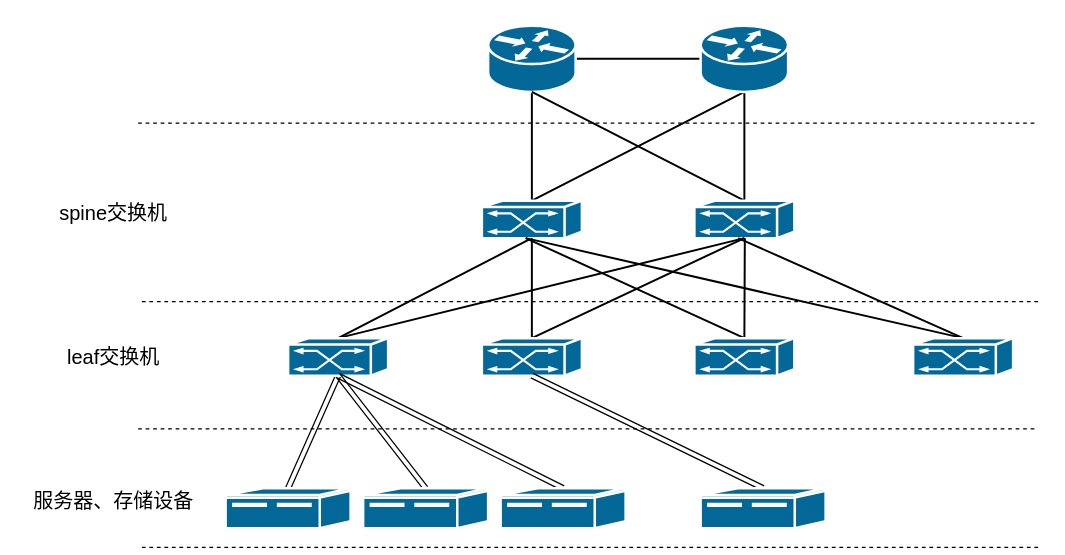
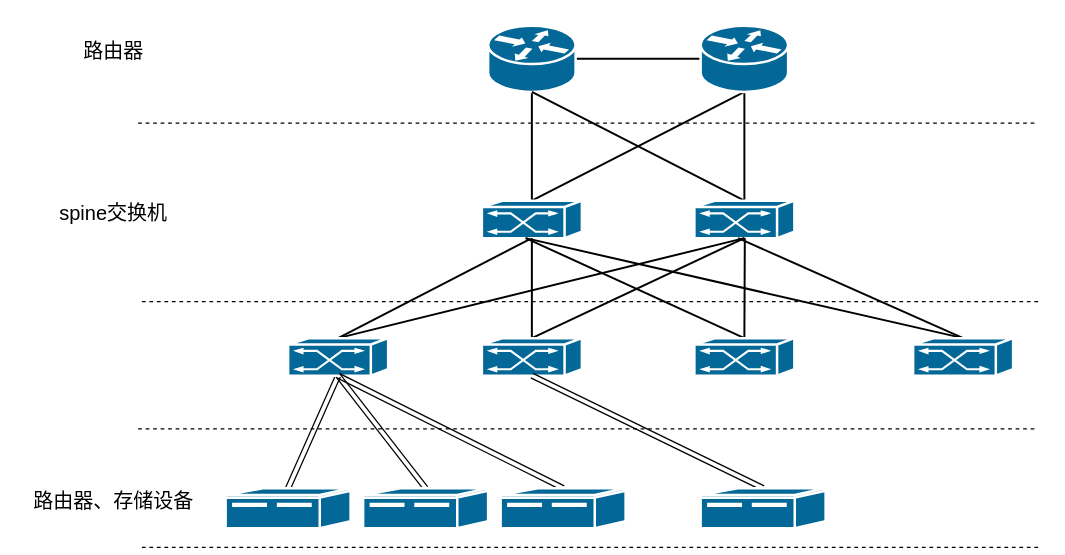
  <mxCell id="0" />
  <mxCell id="1" parent="0" />
  <mxCell id="2" style="edgeStyle=none;rounded=0;orthogonalLoop=1;jettySize=auto;html=1;exitX=1;exitY=0.5;exitDx=0;exitDy=0;exitPerimeter=0;entryX=0;entryY=0.5;entryDx=0;entryDy=0;entryPerimeter=0;shape=link;width=0.588;" edge="1" parent="1" source="4" target="13"><mxGeometry relative="1" as="geometry" /></mxCell>
  <mxCell id="3" style="edgeStyle=none;shape=link;rounded=0;orthogonalLoop=1;jettySize=auto;html=1;exitX=0.5;exitY=1;exitDx=0;exitDy=0;exitPerimeter=0;width=-0.588;" edge="1" parent="1" source="4" target="9"><mxGeometry relative="1" as="geometry" /></mxCell>
  <mxCell id="4" value="" style="shape=mxgraph.cisco.routers.router;sketch=0;html=1;pointerEvents=1;dashed=0;fillColor=#036897;strokeColor=#ffffff;strokeWidth=2;verticalLabelPosition=bottom;verticalAlign=top;align=center;outlineConnect=0;" vertex="1" parent="1"><mxGeometry x="390" y="20" width="70" height="53" as="geometry" /></mxCell>
  <mxCell id="5" style="edgeStyle=none;shape=link;rounded=0;orthogonalLoop=1;jettySize=auto;html=1;exitX=0.5;exitY=0;exitDx=0;exitDy=0;exitPerimeter=0;" edge="1" parent="1" source="6"><mxGeometry relative="1" as="geometry"><mxPoint x="270" y="300" as="targetPoint" /></mxGeometry></mxCell>
  <mxCell id="6" value="" style="shape=mxgraph.cisco.computers_and_peripherals.ibm_mini_as400;sketch=0;html=1;pointerEvents=1;dashed=0;fillColor=#036897;strokeColor=#ffffff;strokeWidth=2;verticalLabelPosition=bottom;verticalAlign=top;align=center;outlineConnect=0;" vertex="1" parent="1"><mxGeometry x="180" y="390" width="100" height="32" as="geometry" /></mxCell>
  <mxCell id="7" style="edgeStyle=none;shape=link;rounded=0;orthogonalLoop=1;jettySize=auto;html=1;exitX=0.5;exitY=0;exitDx=0;exitDy=0;exitPerimeter=0;entryX=0.5;entryY=1;entryDx=0;entryDy=0;entryPerimeter=0;width=0.588;" edge="1" parent="1" source="9" target="13"><mxGeometry relative="1" as="geometry" /></mxCell>
  <mxCell id="8" style="edgeStyle=none;shape=link;rounded=0;orthogonalLoop=1;jettySize=auto;html=1;exitX=0.5;exitY=1;exitDx=0;exitDy=0;exitPerimeter=0;entryX=0.5;entryY=0;entryDx=0;entryDy=0;entryPerimeter=0;width=0.588;" edge="1" parent="1" source="9" target="15"><mxGeometry relative="1" as="geometry" /></mxCell>
  <mxCell id="9" value="" style="shape=mxgraph.cisco.switches.atm_switch;sketch=0;html=1;pointerEvents=1;dashed=0;fillColor=#036897;strokeColor=#ffffff;strokeWidth=2;verticalLabelPosition=bottom;verticalAlign=top;align=center;outlineConnect=0;" vertex="1" parent="1"><mxGeometry x="385" y="160" width="80" height="30" as="geometry" /></mxCell>
  <mxCell id="10" style="edgeStyle=none;shape=link;rounded=0;orthogonalLoop=1;jettySize=auto;html=1;exitX=0.5;exitY=0;exitDx=0;exitDy=0;exitPerimeter=0;entryX=0.5;entryY=1;entryDx=0;entryDy=0;entryPerimeter=0;width=-0.588;" edge="1" parent="1" source="12" target="13"><mxGeometry relative="1" as="geometry" /></mxCell>
  <mxCell id="11" style="edgeStyle=none;shape=link;rounded=0;orthogonalLoop=1;jettySize=auto;html=1;exitX=0.5;exitY=0;exitDx=0;exitDy=0;exitPerimeter=0;entryX=0.5;entryY=1;entryDx=0;entryDy=0;entryPerimeter=0;width=0.588;" edge="1" parent="1" source="12" target="4"><mxGeometry relative="1" as="geometry" /></mxCell>
  <mxCell id="12" value="" style="shape=mxgraph.cisco.switches.atm_switch;sketch=0;html=1;pointerEvents=1;dashed=0;fillColor=#036897;strokeColor=#ffffff;strokeWidth=2;verticalLabelPosition=bottom;verticalAlign=top;align=center;outlineConnect=0;" vertex="1" parent="1"><mxGeometry x="555" y="160" width="80" height="30" as="geometry" /></mxCell>
  <mxCell id="13" value="" style="shape=mxgraph.cisco.routers.router;sketch=0;html=1;pointerEvents=1;dashed=0;fillColor=#036897;strokeColor=#ffffff;strokeWidth=2;verticalLabelPosition=bottom;verticalAlign=top;align=center;outlineConnect=0;" vertex="1" parent="1"><mxGeometry x="560" y="20" width="70" height="53" as="geometry" /></mxCell>
  <mxCell id="14" style="edgeStyle=none;shape=link;rounded=0;orthogonalLoop=1;jettySize=auto;html=1;exitX=0.5;exitY=0;exitDx=0;exitDy=0;exitPerimeter=0;entryX=0.5;entryY=1;entryDx=0;entryDy=0;entryPerimeter=0;width=-0.588;" edge="1" parent="1" source="15" target="12"><mxGeometry relative="1" as="geometry" /></mxCell>
  <mxCell id="15" value="" style="shape=mxgraph.cisco.switches.atm_switch;sketch=0;html=1;pointerEvents=1;dashed=0;fillColor=#036897;strokeColor=#ffffff;strokeWidth=2;verticalLabelPosition=bottom;verticalAlign=top;align=center;outlineConnect=0;" vertex="1" parent="1"><mxGeometry x="230" y="270" width="80" height="30" as="geometry" /></mxCell>
  <mxCell id="16" style="edgeStyle=none;shape=link;rounded=0;orthogonalLoop=1;jettySize=auto;html=1;exitX=0.5;exitY=0;exitDx=0;exitDy=0;exitPerimeter=0;entryX=0.5;entryY=1;entryDx=0;entryDy=0;entryPerimeter=0;width=0.588;" edge="1" parent="1" source="18" target="9"><mxGeometry relative="1" as="geometry" /></mxCell>
  <mxCell id="17" style="edgeStyle=none;shape=link;rounded=0;orthogonalLoop=1;jettySize=auto;html=1;exitX=0.5;exitY=0;exitDx=0;exitDy=0;exitPerimeter=0;entryX=0.5;entryY=1;entryDx=0;entryDy=0;entryPerimeter=0;width=-0.588;" edge="1" parent="1" source="18" target="12"><mxGeometry relative="1" as="geometry" /></mxCell>
  <mxCell id="18" value="" style="shape=mxgraph.cisco.switches.atm_switch;sketch=0;html=1;pointerEvents=1;dashed=0;fillColor=#036897;strokeColor=#ffffff;strokeWidth=2;verticalLabelPosition=bottom;verticalAlign=top;align=center;outlineConnect=0;" vertex="1" parent="1"><mxGeometry x="385" y="270" width="80" height="30" as="geometry" /></mxCell>
  <mxCell id="19" style="edgeStyle=none;shape=link;rounded=0;orthogonalLoop=1;jettySize=auto;html=1;exitX=0.5;exitY=0;exitDx=0;exitDy=0;exitPerimeter=0;width=0.588;" edge="1" parent="1" source="21"><mxGeometry relative="1" as="geometry"><mxPoint x="595.353" y="190" as="targetPoint" /></mxGeometry></mxCell>
  <mxCell id="20" style="edgeStyle=none;shape=link;rounded=0;orthogonalLoop=1;jettySize=auto;html=1;exitX=0.5;exitY=0;exitDx=0;exitDy=0;exitPerimeter=0;width=-0.588;" edge="1" parent="1" source="21"><mxGeometry relative="1" as="geometry"><mxPoint x="420" y="190" as="targetPoint" /></mxGeometry></mxCell>
  <mxCell id="21" value="" style="shape=mxgraph.cisco.switches.atm_switch;sketch=0;html=1;pointerEvents=1;dashed=0;fillColor=#036897;strokeColor=#ffffff;strokeWidth=2;verticalLabelPosition=bottom;verticalAlign=top;align=center;outlineConnect=0;" vertex="1" parent="1"><mxGeometry x="555" y="270" width="80" height="30" as="geometry" /></mxCell>
  <mxCell id="22" style="edgeStyle=none;shape=link;rounded=0;orthogonalLoop=1;jettySize=auto;html=1;exitX=0.5;exitY=0;exitDx=0;exitDy=0;exitPerimeter=0;width=-0.588;" edge="1" parent="1" source="24"><mxGeometry relative="1" as="geometry"><mxPoint x="590" y="190" as="targetPoint" /></mxGeometry></mxCell>
  <mxCell id="23" style="edgeStyle=none;shape=link;rounded=0;orthogonalLoop=1;jettySize=auto;html=1;exitX=0.5;exitY=0;exitDx=0;exitDy=0;exitPerimeter=0;width=0.588;" edge="1" parent="1" source="24"><mxGeometry relative="1" as="geometry"><mxPoint x="420" y="190" as="targetPoint" /></mxGeometry></mxCell>
  <mxCell id="24" value="" style="shape=mxgraph.cisco.switches.atm_switch;sketch=0;html=1;pointerEvents=1;dashed=0;fillColor=#036897;strokeColor=#ffffff;strokeWidth=2;verticalLabelPosition=bottom;verticalAlign=top;align=center;outlineConnect=0;" vertex="1" parent="1"><mxGeometry x="730" y="270" width="80" height="30" as="geometry" /></mxCell>
  <mxCell id="25" style="edgeStyle=none;shape=link;rounded=0;orthogonalLoop=1;jettySize=auto;html=1;exitX=0.5;exitY=0;exitDx=0;exitDy=0;exitPerimeter=0;entryX=0.5;entryY=1;entryDx=0;entryDy=0;entryPerimeter=0;" edge="1" parent="1" source="26" target="15"><mxGeometry relative="1" as="geometry" /></mxCell>
  <mxCell id="26" value="" style="shape=mxgraph.cisco.computers_and_peripherals.ibm_mini_as400;sketch=0;html=1;pointerEvents=1;dashed=0;fillColor=#036897;strokeColor=#ffffff;strokeWidth=2;verticalLabelPosition=bottom;verticalAlign=top;align=center;outlineConnect=0;" vertex="1" parent="1"><mxGeometry x="290" y="390" width="100" height="32" as="geometry" /></mxCell>
  <mxCell id="27" style="edgeStyle=none;shape=link;rounded=0;orthogonalLoop=1;jettySize=auto;html=1;exitX=0.5;exitY=0;exitDx=0;exitDy=0;exitPerimeter=0;entryX=0.5;entryY=1;entryDx=0;entryDy=0;entryPerimeter=0;" edge="1" parent="1" source="28" target="15"><mxGeometry relative="1" as="geometry" /></mxCell>
  <mxCell id="28" value="" style="shape=mxgraph.cisco.computers_and_peripherals.ibm_mini_as400;sketch=0;html=1;pointerEvents=1;dashed=0;fillColor=#036897;strokeColor=#ffffff;strokeWidth=2;verticalLabelPosition=bottom;verticalAlign=top;align=center;outlineConnect=0;" vertex="1" parent="1"><mxGeometry x="400" y="390" width="100" height="32" as="geometry" /></mxCell>
  <mxCell id="29" style="edgeStyle=none;shape=link;rounded=0;orthogonalLoop=1;jettySize=auto;html=1;exitX=0.5;exitY=0;exitDx=0;exitDy=0;exitPerimeter=0;entryX=0.5;entryY=1;entryDx=0;entryDy=0;entryPerimeter=0;" edge="1" parent="1" source="30" target="18"><mxGeometry relative="1" as="geometry" /></mxCell>
  <mxCell id="30" value="" style="shape=mxgraph.cisco.computers_and_peripherals.ibm_mini_as400;sketch=0;html=1;pointerEvents=1;dashed=0;fillColor=#036897;strokeColor=#ffffff;strokeWidth=2;verticalLabelPosition=bottom;verticalAlign=top;align=center;outlineConnect=0;" vertex="1" parent="1"><mxGeometry x="560" y="390" width="100" height="32" as="geometry" /></mxCell>
+ <mxCell id="31" value="路由器" style="text;html=1;resizable=0;autosize=1;align=center;verticalAlign=middle;points=[];fillColor=none;strokeColor=none;rounded=0;fontSize=16;" vertex="1" parent="1"><mxGeometry x="60" y="30" width="60" height="20" as="geometry" /></mxCell>
  <mxCell id="32" value="spine交换机" style="text;html=1;resizable=0;autosize=1;align=center;verticalAlign=middle;points=[];fillColor=none;strokeColor=none;rounded=0;fontSize=16;" vertex="1" parent="1"><mxGeometry x="40" y="160" width="100" height="20" as="geometry" /></mxCell>
- <mxCell id="33" value="leaf交换机" style="text;html=1;resizable=0;autosize=1;align=center;verticalAlign=middle;points=[];fillColor=none;strokeColor=none;rounded=0;fontSize=16;" vertex="1" parent="1"><mxGeometry x="45" y="275" width="90" height="20" as="geometry" /></mxCell>
- <mxCell id="34" value="服务器、存储设备" style="text;html=1;resizable=0;autosize=1;align=center;verticalAlign=middle;points=[];fillColor=none;strokeColor=none;rounded=0;fontSize=16;" vertex="1" parent="1"><mxGeometry x="20" y="390" width="140" height="20" as="geometry" /></mxCell>
+ <mxCell id="34" value="路由器、存储设备" style="text;html=1;resizable=0;autosize=1;align=center;verticalAlign=middle;points=[];fillColor=none;strokeColor=none;rounded=0;fontSize=16;" vertex="1" parent="1"><mxGeometry x="20" y="390" width="140" height="20" as="geometry" /></mxCell>
  <mxCell id="35" value="" style="endArrow=none;html=1;rounded=0;fontSize=16;shape=link;width=142.941;dashed=1;" edge="1" parent="1"><mxGeometry width="50" height="50" relative="1" as="geometry"><mxPoint x="110" y="169.41" as="sourcePoint" /><mxPoint x="830" y="169.41" as="targetPoint" /></mxGeometry></mxCell>
  <mxCell id="36" value="" style="endArrow=none;html=1;rounded=0;fontSize=16;shape=link;width=94.706;dashed=1;" edge="1" parent="1"><mxGeometry width="50" height="50" relative="1" as="geometry"><mxPoint x="110" y="390" as="sourcePoint" /><mxPoint x="830" y="390" as="targetPoint" /></mxGeometry></mxCell>
